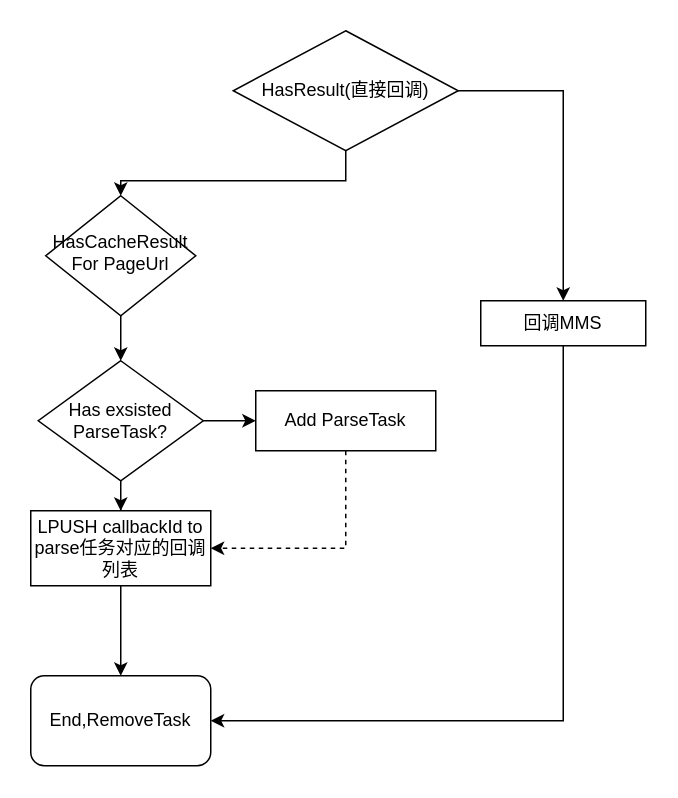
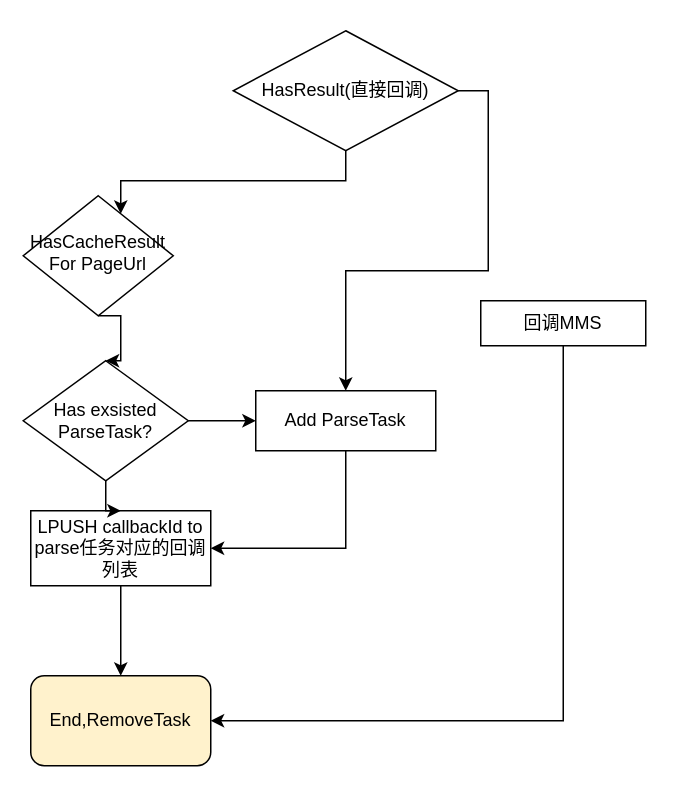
  <mxCell id="0" />
  <mxCell id="1" parent="0" />
  <mxCell id="2" style="edgeStyle=orthogonalEdgeStyle;rounded=0;orthogonalLoop=1;jettySize=auto;html=1;exitX=0.5;exitY=1;exitDx=0;exitDy=0;entryX=0.5;entryY=0;entryDx=0;entryDy=0;" edge="1" parent="1" source="3" target="11"><mxGeometry relative="1" as="geometry"><Array as="points"><mxPoint x="80" y="240" /></Array></mxGeometry></mxCell>
- <mxCell id="3" value="HasCacheResult&lt;br&gt;For PageUrl" style="rhombus;whiteSpace=wrap;html=1;shadow=0;fontFamily=Helvetica;fontSize=12;align=center;strokeWidth=1;spacing=6;spacingTop=-4;" parent="1" vertex="1"><mxGeometry x="30" y="130" width="100" height="80" as="geometry" /></mxCell>
+ <mxCell id="3" value="HasCacheResult&lt;br&gt;For PageUrl" style="rhombus;whiteSpace=wrap;html=1;shadow=0;fontFamily=Helvetica;fontSize=12;align=center;strokeWidth=1;spacing=6;spacingTop=-4;" parent="1" vertex="1"><mxGeometry x="15" y="130" width="100" height="80" as="geometry" /></mxCell>
  <mxCell id="4" value="Add ParseTask" style="rounded=0;whiteSpace=wrap;html=1;fontSize=12;glass=0;strokeWidth=1;shadow=0;" parent="1" vertex="1"><mxGeometry x="170" y="260" width="120" height="40" as="geometry" /></mxCell>
  <mxCell id="5" value="LPUSH callbackId to parse任务对应的回调列表" style="rounded=0;whiteSpace=wrap;html=1;" vertex="1" parent="1"><mxGeometry x="20" y="340" width="120" height="50" as="geometry" /></mxCell>
- <mxCell id="6" value="" style="endArrow=classic;html=1;rounded=0;exitX=0.5;exitY=1;exitDx=0;exitDy=0;entryX=1;entryY=0.5;entryDx=0;entryDy=0;dashed=1;" edge="1" parent="1" source="4" target="5"><mxGeometry width="50" height="50" relative="1" as="geometry"><mxPoint x="240" y="605" as="sourcePoint" /><mxPoint x="290" y="555" as="targetPoint" /><Array as="points"><mxPoint x="230" y="365" /></Array></mxGeometry></mxCell>
- <mxCell id="7" value="End,RemoveTask" style="rounded=1;whiteSpace=wrap;html=1;" vertex="1" parent="1"><mxGeometry x="20" y="450" width="120" height="60" as="geometry" /></mxCell>
+ <mxCell id="6" value="" style="endArrow=classic;html=1;rounded=0;exitX=0.5;exitY=1;exitDx=0;exitDy=0;entryX=1;entryY=0.5;entryDx=0;entryDy=0;" edge="1" parent="1" source="4" target="5"><mxGeometry width="50" height="50" relative="1" as="geometry"><mxPoint x="240" y="605" as="sourcePoint" /><mxPoint x="290" y="555" as="targetPoint" /><Array as="points"><mxPoint x="230" y="365" /></Array></mxGeometry></mxCell>
+ <mxCell id="7" value="End,RemoveTask" style="rounded=1;whiteSpace=wrap;html=1;fillColor=#fff2cc;" vertex="1" parent="1"><mxGeometry x="20" y="450" width="120" height="60" as="geometry" /></mxCell>
  <mxCell id="8" value="" style="endArrow=classic;html=1;rounded=0;exitX=0.5;exitY=1;exitDx=0;exitDy=0;entryX=0.5;entryY=0;entryDx=0;entryDy=0;" edge="1" parent="1" source="5" target="7"><mxGeometry width="50" height="50" relative="1" as="geometry"><mxPoint x="245" y="505" as="sourcePoint" /><mxPoint x="295" y="455" as="targetPoint" /></mxGeometry></mxCell>
  <mxCell id="9" value="" style="edgeStyle=orthogonalEdgeStyle;rounded=0;orthogonalLoop=1;jettySize=auto;html=1;" edge="1" parent="1" source="11" target="4"><mxGeometry relative="1" as="geometry" /></mxCell>
  <mxCell id="10" value="" style="edgeStyle=orthogonalEdgeStyle;rounded=0;orthogonalLoop=1;jettySize=auto;html=1;" edge="1" parent="1" source="11" target="5"><mxGeometry relative="1" as="geometry" /></mxCell>
- <mxCell id="11" value="Has exsisted&lt;br&gt;ParseTask?" style="rhombus;whiteSpace=wrap;html=1;rounded=0;" vertex="1" parent="1"><mxGeometry x="25" y="240" width="110" height="80" as="geometry" /></mxCell>
+ <mxCell id="11" value="Has exsisted&lt;br&gt;ParseTask?" style="rhombus;whiteSpace=wrap;html=1;rounded=0;" vertex="1" parent="1"><mxGeometry x="15" y="240" width="110" height="80" as="geometry" /></mxCell>
  <mxCell id="12" style="edgeStyle=orthogonalEdgeStyle;rounded=0;orthogonalLoop=1;jettySize=auto;html=1;exitX=0.5;exitY=1;exitDx=0;exitDy=0;" edge="1" parent="1" source="14" target="3"><mxGeometry relative="1" as="geometry"><Array as="points"><mxPoint x="230" y="120" /><mxPoint x="80" y="120" /></Array></mxGeometry></mxCell>
- <mxCell id="13" style="edgeStyle=orthogonalEdgeStyle;rounded=0;orthogonalLoop=1;jettySize=auto;html=1;exitX=1;exitY=0.5;exitDx=0;exitDy=0;entryX=0.5;entryY=0;entryDx=0;entryDy=0;" edge="1" parent="1" source="14" target="16"><mxGeometry relative="1" as="geometry" /></mxCell>
+ <mxCell id="13" style="edgeStyle=orthogonalEdgeStyle;rounded=0;orthogonalLoop=1;jettySize=auto;html=1;exitX=1;exitY=0.5;exitDx=0;exitDy=0;" edge="1" parent="1" source="14" target="4"><mxGeometry relative="1" as="geometry" /></mxCell>
  <mxCell id="14" value="HasResult(直接回调)" style="rhombus;whiteSpace=wrap;html=1;rounded=0;" vertex="1" parent="1"><mxGeometry x="155" y="20" width="150" height="80" as="geometry" /></mxCell>
  <mxCell id="15" style="edgeStyle=orthogonalEdgeStyle;rounded=0;orthogonalLoop=1;jettySize=auto;html=1;exitX=0.5;exitY=1;exitDx=0;exitDy=0;" edge="1" parent="1" source="16"><mxGeometry relative="1" as="geometry"><mxPoint x="140" y="480" as="targetPoint" /><Array as="points"><mxPoint x="375" y="480" /></Array></mxGeometry></mxCell>
  <mxCell id="16" value="回调MMS" style="rounded=0;whiteSpace=wrap;html=1;" vertex="1" parent="1"><mxGeometry x="320" y="200" width="110" height="30" as="geometry" /></mxCell>
